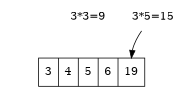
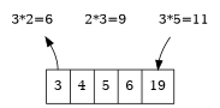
  digraph {
    node [shape=none]
-   n2 [label="3*3=9"]
-   n3 [label="3*5=15"]
+   n1 [label="3*2=6"]
+   n2 [label="2*3=9"]
+   n3 [label="3*5=11"]
    n4 [label="<head> 3|4|5|6|<tail> 19" shape=record]
    subgraph sub_1 {
      rank=same
+     n1
      n2
      n3
    }
+   n1 -> n2 [style=invis]
    n2 -> n3 [style=invis]
    n3 -> n4 [headport=tail]
+   n4 -> n1 [tailport=head]
  }
